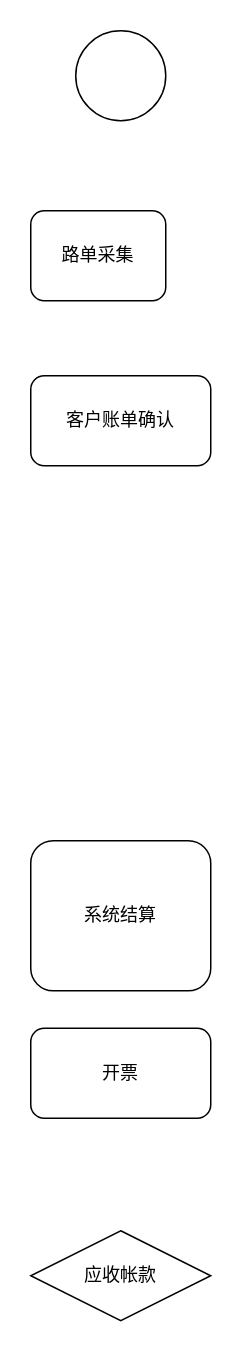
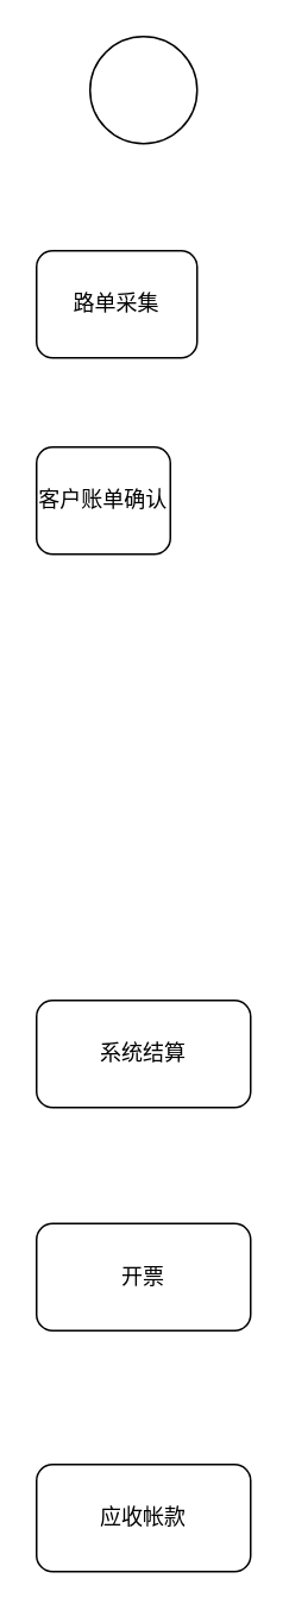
  <mxCell id="0" />
  <mxCell id="1" parent="0" />
  <mxCell id="2" value="" style="ellipse;whiteSpace=wrap;html=1;aspect=fixed;" vertex="1" parent="1"><mxGeometry x="50" y="20" width="60" height="60" as="geometry" /></mxCell>
  <mxCell id="3" value="路单采集" style="rounded=1;whiteSpace=wrap;html=1;" vertex="1" parent="1"><mxGeometry x="20" y="140" width="90" height="60" as="geometry" /></mxCell>
- <mxCell id="4" value="客户账单确认" style="rounded=1;whiteSpace=wrap;html=1;" vertex="1" parent="1"><mxGeometry x="20" y="250" width="120" height="60" as="geometry" /></mxCell>
- <mxCell id="5" value="系统结算" style="rounded=1;whiteSpace=wrap;html=1;" vertex="1" parent="1"><mxGeometry x="20" y="560" width="120" height="100" as="geometry" /></mxCell>
+ <mxCell id="4" value="客户账单确认" style="rounded=1;whiteSpace=wrap;html=1;" vertex="1" parent="1"><mxGeometry x="20" y="250" width="75" height="60" as="geometry" /></mxCell>
+ <mxCell id="5" value="系统结算" style="rounded=1;whiteSpace=wrap;html=1;" vertex="1" parent="1"><mxGeometry x="20" y="560" width="120" height="60" as="geometry" /></mxCell>
  <mxCell id="6" value="开票" style="rounded=1;whiteSpace=wrap;html=1;" vertex="1" parent="1"><mxGeometry x="20" y="685" width="120" height="60" as="geometry" /></mxCell>
- <mxCell id="7" value="应收帐款" style="rhombus;whiteSpace=wrap;html=1;" vertex="1" parent="1"><mxGeometry x="20" y="820" width="120" height="60" as="geometry" /></mxCell>
+ <mxCell id="7" value="应收帐款" style="rounded=1;whiteSpace=wrap;html=1;" vertex="1" parent="1"><mxGeometry x="20" y="820" width="120" height="60" as="geometry" /></mxCell>
